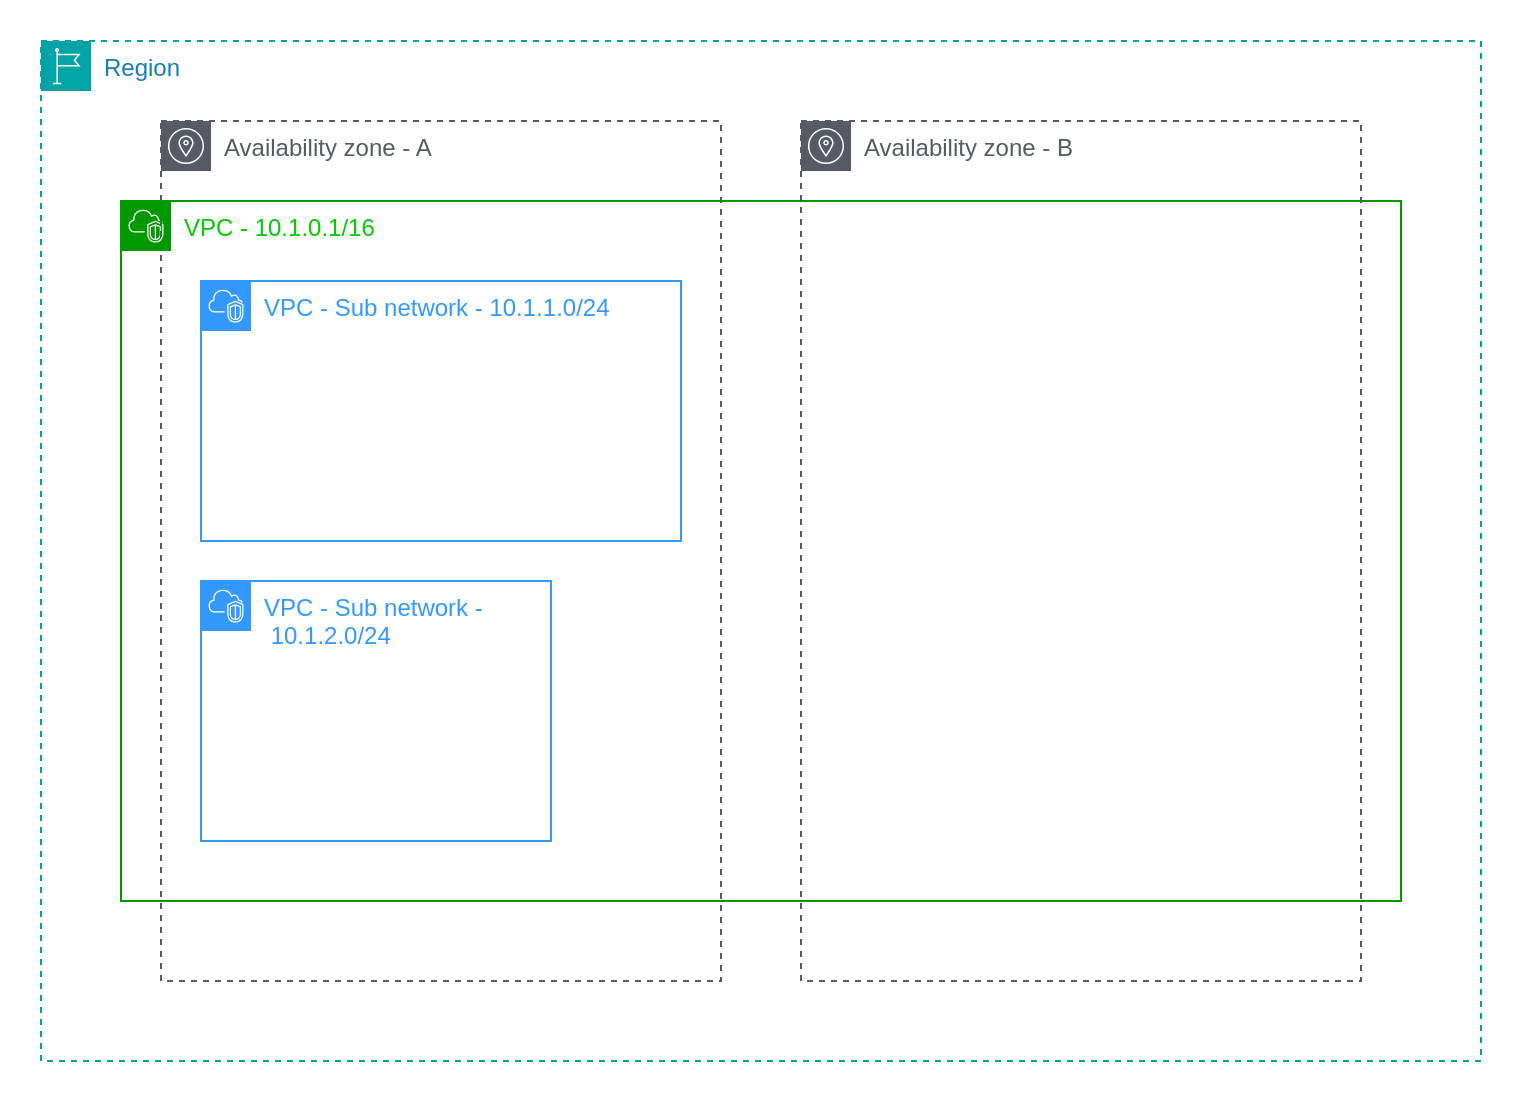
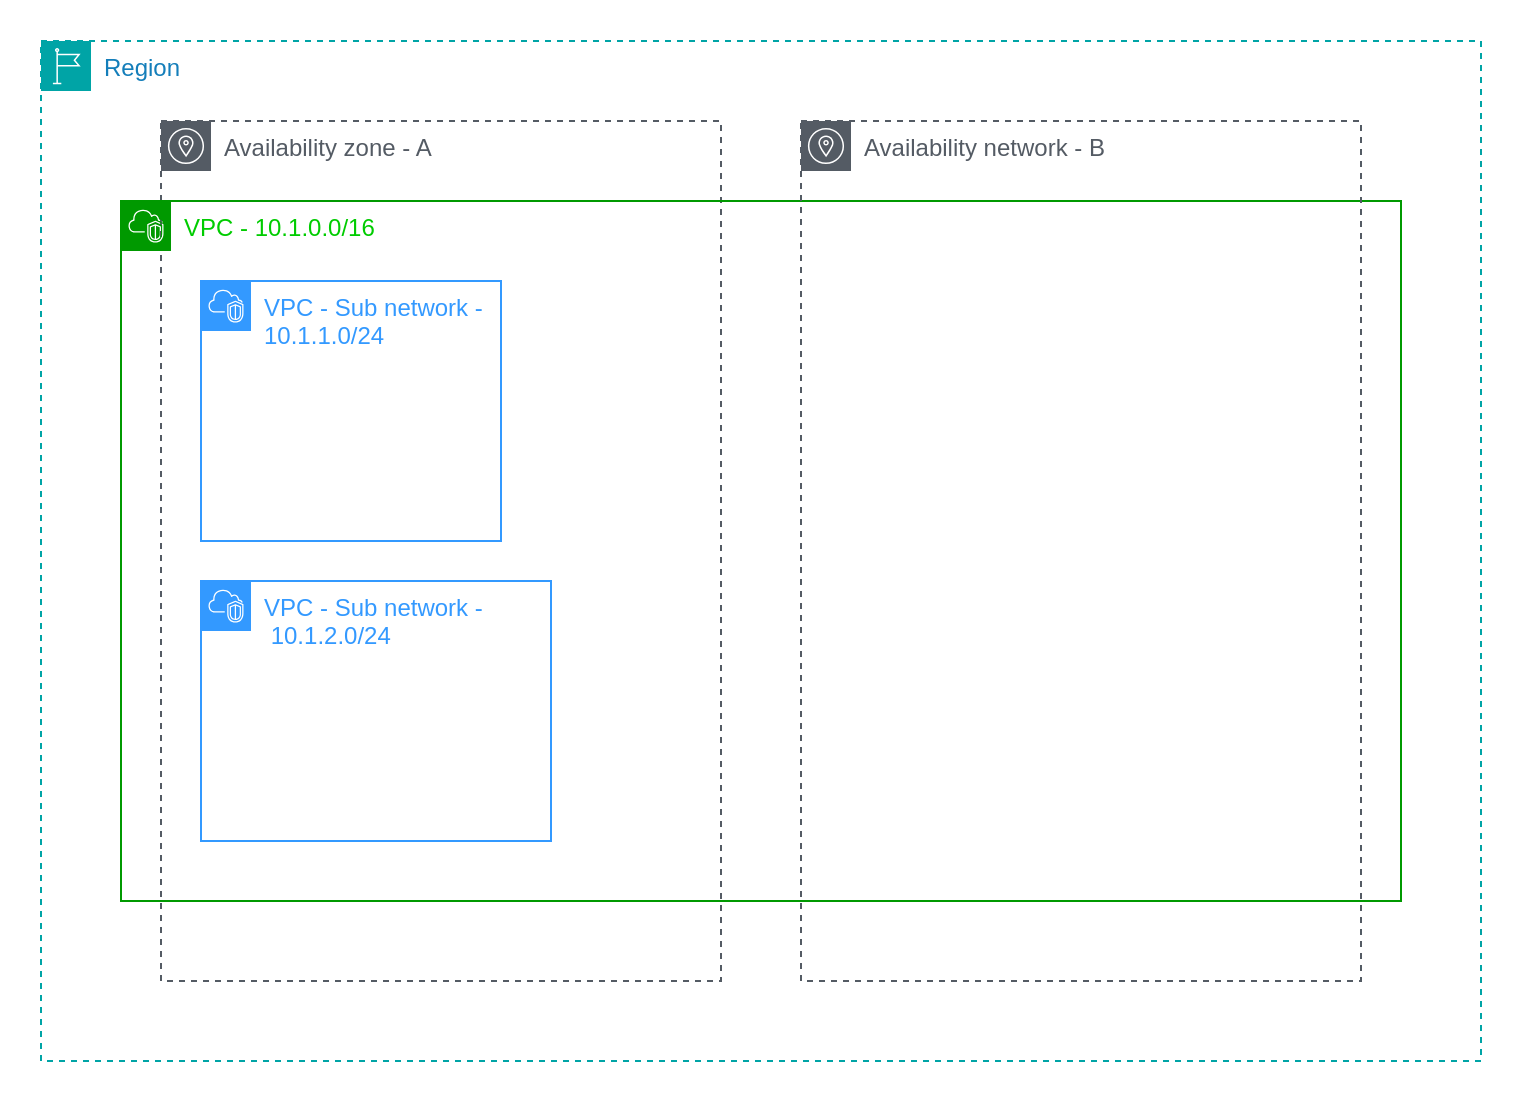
  <mxCell id="0" />
  <mxCell id="1" parent="0" />
  <mxCell id="2" value="Region" style="points=[[0,0],[0.25,0],[0.5,0],[0.75,0],[1,0],[1,0.25],[1,0.5],[1,0.75],[1,1],[0.75,1],[0.5,1],[0.25,1],[0,1],[0,0.75],[0,0.5],[0,0.25]];outlineConnect=0;gradientColor=none;html=1;whiteSpace=wrap;fontSize=12;fontStyle=0;container=1;pointerEvents=0;collapsible=0;recursiveResize=0;shape=mxgraph.aws4.group;grIcon=mxgraph.aws4.group_region;strokeColor=#00A4A6;fillColor=none;verticalAlign=top;align=left;spacingLeft=30;fontColor=#147EBA;dashed=1;" vertex="1" parent="1"><mxGeometry x="20" y="20" width="720" height="510" as="geometry" /></mxCell>
  <mxCell id="3" value="Availability zone - A" style="sketch=0;outlineConnect=0;gradientColor=none;html=1;whiteSpace=wrap;fontSize=12;fontStyle=0;shape=mxgraph.aws4.group;grIcon=mxgraph.aws4.group_availability_zone;strokeColor=#545B64;fillColor=none;verticalAlign=top;align=left;spacingLeft=30;fontColor=#545B64;dashed=1;" vertex="1" parent="2"><mxGeometry x="60" y="40" width="280" height="430" as="geometry" /></mxCell>
- <mxCell id="4" value="&lt;font color=&quot;#00cc00&quot;&gt;VPC - 10.1.0.1/16&lt;/font&gt;" style="points=[[0,0],[0.25,0],[0.5,0],[0.75,0],[1,0],[1,0.25],[1,0.5],[1,0.75],[1,1],[0.75,1],[0.5,1],[0.25,1],[0,1],[0,0.75],[0,0.5],[0,0.25]];outlineConnect=0;gradientColor=none;html=1;whiteSpace=wrap;fontSize=12;fontStyle=0;container=0;pointerEvents=0;collapsible=0;recursiveResize=0;shape=mxgraph.aws4.group;grIcon=mxgraph.aws4.group_vpc2;strokeColor=#009900;fillColor=none;verticalAlign=top;align=left;spacingLeft=30;fontColor=#AAB7B8;dashed=0;" vertex="1" parent="1"><mxGeometry x="60" y="100" width="640" height="350" as="geometry" /></mxCell>
- <mxCell id="5" value="Availability zone - B" style="sketch=0;outlineConnect=0;gradientColor=none;html=1;whiteSpace=wrap;fontSize=12;fontStyle=0;shape=mxgraph.aws4.group;grIcon=mxgraph.aws4.group_availability_zone;strokeColor=#545B64;fillColor=none;verticalAlign=top;align=left;spacingLeft=30;fontColor=#545B64;dashed=1;" vertex="1" parent="1"><mxGeometry x="400" y="60" width="280" height="430" as="geometry" /></mxCell>
- <mxCell id="6" value="&lt;font&gt;VPC -&amp;nbsp;Sub network - 10.1.1.0/24&lt;/font&gt;" style="points=[[0,0],[0.25,0],[0.5,0],[0.75,0],[1,0],[1,0.25],[1,0.5],[1,0.75],[1,1],[0.75,1],[0.5,1],[0.25,1],[0,1],[0,0.75],[0,0.5],[0,0.25]];outlineConnect=0;gradientColor=none;html=1;whiteSpace=wrap;fontSize=12;fontStyle=0;container=0;pointerEvents=0;collapsible=0;recursiveResize=0;shape=mxgraph.aws4.group;grIcon=mxgraph.aws4.group_vpc2;strokeColor=#3399FF;fillColor=none;verticalAlign=top;align=left;spacingLeft=30;fontColor=#3399FF;dashed=0;" vertex="1" parent="1"><mxGeometry x="100" y="140" width="240" height="130" as="geometry" /></mxCell>
+ <mxCell id="4" value="&lt;font color=&quot;#00cc00&quot;&gt;VPC - 10.1.0.0/16&lt;/font&gt;" style="points=[[0,0],[0.25,0],[0.5,0],[0.75,0],[1,0],[1,0.25],[1,0.5],[1,0.75],[1,1],[0.75,1],[0.5,1],[0.25,1],[0,1],[0,0.75],[0,0.5],[0,0.25]];outlineConnect=0;gradientColor=none;html=1;whiteSpace=wrap;fontSize=12;fontStyle=0;container=0;pointerEvents=0;collapsible=0;recursiveResize=0;shape=mxgraph.aws4.group;grIcon=mxgraph.aws4.group_vpc2;strokeColor=#009900;fillColor=none;verticalAlign=top;align=left;spacingLeft=30;fontColor=#AAB7B8;dashed=0;" vertex="1" parent="1"><mxGeometry x="60" y="100" width="640" height="350" as="geometry" /></mxCell>
+ <mxCell id="5" value="Availability network - B" style="sketch=0;outlineConnect=0;gradientColor=none;html=1;whiteSpace=wrap;fontSize=12;fontStyle=0;shape=mxgraph.aws4.group;grIcon=mxgraph.aws4.group_availability_zone;strokeColor=#545B64;fillColor=none;verticalAlign=top;align=left;spacingLeft=30;fontColor=#545B64;dashed=1;" vertex="1" parent="1"><mxGeometry x="400" y="60" width="280" height="430" as="geometry" /></mxCell>
+ <mxCell id="6" value="&lt;font&gt;VPC -&amp;nbsp;Sub network - 10.1.1.0/24&lt;/font&gt;" style="points=[[0,0],[0.25,0],[0.5,0],[0.75,0],[1,0],[1,0.25],[1,0.5],[1,0.75],[1,1],[0.75,1],[0.5,1],[0.25,1],[0,1],[0,0.75],[0,0.5],[0,0.25]];outlineConnect=0;gradientColor=none;html=1;whiteSpace=wrap;fontSize=12;fontStyle=0;container=0;pointerEvents=0;collapsible=0;recursiveResize=0;shape=mxgraph.aws4.group;grIcon=mxgraph.aws4.group_vpc2;strokeColor=#3399FF;fillColor=none;verticalAlign=top;align=left;spacingLeft=30;fontColor=#3399FF;dashed=0;" vertex="1" parent="1"><mxGeometry x="100" y="140" width="150" height="130" as="geometry" /></mxCell>
  <mxCell id="7" value="&lt;font&gt;VPC -&amp;nbsp;Sub network -&amp;nbsp;10.1.2.0/24&lt;/font&gt;" style="points=[[0,0],[0.25,0],[0.5,0],[0.75,0],[1,0],[1,0.25],[1,0.5],[1,0.75],[1,1],[0.75,1],[0.5,1],[0.25,1],[0,1],[0,0.75],[0,0.5],[0,0.25]];outlineConnect=0;gradientColor=none;html=1;whiteSpace=wrap;fontSize=12;fontStyle=0;container=0;pointerEvents=0;collapsible=0;recursiveResize=0;shape=mxgraph.aws4.group;grIcon=mxgraph.aws4.group_vpc2;strokeColor=#3399FF;fillColor=none;verticalAlign=top;align=left;spacingLeft=30;fontColor=#3399FF;dashed=0;" vertex="1" parent="1"><mxGeometry x="100" y="290" width="175" height="130" as="geometry" /></mxCell>
